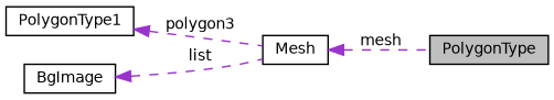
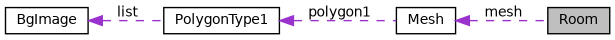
  digraph {
    rankdir=LR
    node [color=black fillcolor=white fontname=Helvetica fontsize=10 shape=record style=filled]
    edge [color=darkorchid3 dir=back fontname=Helvetica fontsize=10 labelfontname=Helvetica labelfontsize=10 style=dashed]
-   n1 [fillcolor=grey75 fontcolor=black height=0.2 label=PolygonType width=0.4]
+   n1 [fillcolor=grey75 fontcolor=black height=0.2 label=Room width=0.4]
    n2 [height=0.2 label=Mesh width=0.4]
    n3 [height=0.2 label=PolygonType1 width=0.4]
    n4 [height=0.2 label=BgImage width=0.4]
    n2 -> n1 [label=" mesh"]
-   n3 -> n2 [label=" polygon3"]
-   n4 -> n2 [label=" list"]
+   n3 -> n2 [label=" polygon1"]
+   n4 -> n3 [label=" list"]
  }
